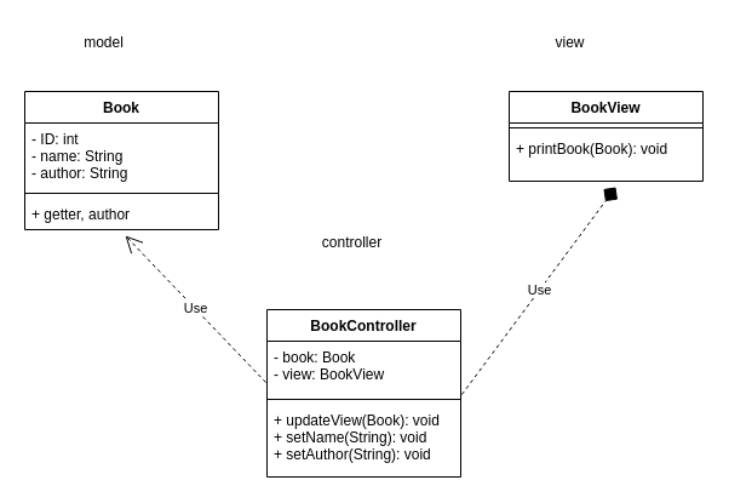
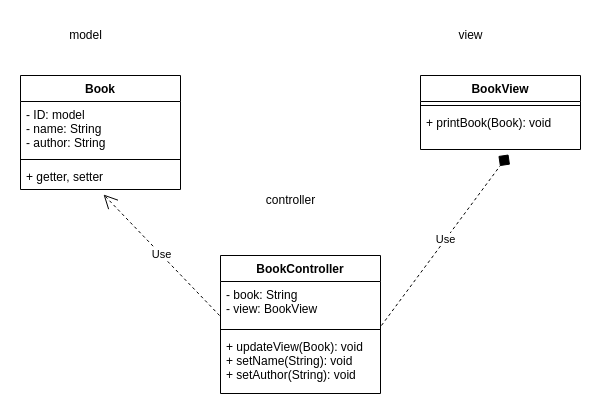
  <mxCell id="0" />
  <mxCell id="1" parent="0" />
  <mxCell id="2" value="Book" style="swimlane;fontStyle=1;align=center;verticalAlign=top;childLayout=stackLayout;horizontal=1;startSize=26;horizontalStack=0;resizeParent=1;resizeParentMax=0;resizeLast=0;collapsible=1;marginBottom=0;" parent="1" vertex="1"><mxGeometry x="20" y="75" width="160" height="114" as="geometry" /></mxCell>
- <mxCell id="3" value="- ID: int&#10;- name: String&#10;- author: String" style="text;strokeColor=none;fillColor=none;align=left;verticalAlign=top;spacingLeft=4;spacingRight=4;overflow=hidden;rotatable=0;points=[[0,0.5],[1,0.5]];portConstraint=eastwest;" parent="2" vertex="1"><mxGeometry y="26" width="160" height="54" as="geometry" /></mxCell>
+ <mxCell id="3" value="- ID: model&#10;- name: String&#10;- author: String" style="text;strokeColor=none;fillColor=none;align=left;verticalAlign=top;spacingLeft=4;spacingRight=4;overflow=hidden;rotatable=0;points=[[0,0.5],[1,0.5]];portConstraint=eastwest;" parent="2" vertex="1"><mxGeometry y="26" width="160" height="54" as="geometry" /></mxCell>
  <mxCell id="4" value="" style="line;strokeWidth=1;fillColor=none;align=left;verticalAlign=middle;spacingTop=-1;spacingLeft=3;spacingRight=3;rotatable=0;labelPosition=right;points=[];portConstraint=eastwest;strokeColor=inherit;" parent="2" vertex="1"><mxGeometry y="80" width="160" height="8" as="geometry" /></mxCell>
- <mxCell id="5" value="+ getter, author" style="text;strokeColor=none;fillColor=none;align=left;verticalAlign=top;spacingLeft=4;spacingRight=4;overflow=hidden;rotatable=0;points=[[0,0.5],[1,0.5]];portConstraint=eastwest;" parent="2" vertex="1"><mxGeometry y="88" width="160" height="26" as="geometry" /></mxCell>
+ <mxCell id="5" value="+ getter, setter" style="text;strokeColor=none;fillColor=none;align=left;verticalAlign=top;spacingLeft=4;spacingRight=4;overflow=hidden;rotatable=0;points=[[0,0.5],[1,0.5]];portConstraint=eastwest;" parent="2" vertex="1"><mxGeometry y="88" width="160" height="26" as="geometry" /></mxCell>
  <mxCell id="6" value="BookView" style="swimlane;fontStyle=1;align=center;verticalAlign=top;childLayout=stackLayout;horizontal=1;startSize=26;horizontalStack=0;resizeParent=1;resizeParentMax=0;resizeLast=0;collapsible=1;marginBottom=0;" parent="1" vertex="1"><mxGeometry x="420" y="75" width="160" height="74" as="geometry" /></mxCell>
  <mxCell id="7" value="" style="line;strokeWidth=1;fillColor=none;align=left;verticalAlign=middle;spacingTop=-1;spacingLeft=3;spacingRight=3;rotatable=0;labelPosition=right;points=[];portConstraint=eastwest;strokeColor=inherit;" parent="6" vertex="1"><mxGeometry y="26" width="160" height="8" as="geometry" /></mxCell>
  <mxCell id="8" value="+ printBook(Book): void" style="text;strokeColor=none;fillColor=none;align=left;verticalAlign=top;spacingLeft=4;spacingRight=4;overflow=hidden;rotatable=0;points=[[0,0.5],[1,0.5]];portConstraint=eastwest;" parent="6" vertex="1"><mxGeometry y="34" width="160" height="40" as="geometry" /></mxCell>
  <mxCell id="9" value="BookController" style="swimlane;fontStyle=1;align=center;verticalAlign=top;childLayout=stackLayout;horizontal=1;startSize=26;horizontalStack=0;resizeParent=1;resizeParentMax=0;resizeLast=0;collapsible=1;marginBottom=0;" parent="1" vertex="1"><mxGeometry x="220" y="255" width="160" height="138" as="geometry" /></mxCell>
- <mxCell id="10" value="- book: Book&#10;- view: BookView" style="text;strokeColor=none;fillColor=none;align=left;verticalAlign=top;spacingLeft=4;spacingRight=4;overflow=hidden;rotatable=0;points=[[0,0.5],[1,0.5]];portConstraint=eastwest;" parent="9" vertex="1"><mxGeometry y="26" width="160" height="44" as="geometry" /></mxCell>
+ <mxCell id="10" value="- book: String&#10;- view: BookView" style="text;strokeColor=none;fillColor=none;align=left;verticalAlign=top;spacingLeft=4;spacingRight=4;overflow=hidden;rotatable=0;points=[[0,0.5],[1,0.5]];portConstraint=eastwest;" parent="9" vertex="1"><mxGeometry y="26" width="160" height="44" as="geometry" /></mxCell>
  <mxCell id="11" value="" style="line;strokeWidth=1;fillColor=none;align=left;verticalAlign=middle;spacingTop=-1;spacingLeft=3;spacingRight=3;rotatable=0;labelPosition=right;points=[];portConstraint=eastwest;strokeColor=inherit;" parent="9" vertex="1"><mxGeometry y="70" width="160" height="8" as="geometry" /></mxCell>
  <mxCell id="12" value="+ updateView(Book): void&#10;+ setName(String): void&#10;+ setAuthor(String): void" style="text;strokeColor=none;fillColor=none;align=left;verticalAlign=top;spacingLeft=4;spacingRight=4;overflow=hidden;rotatable=0;points=[[0,0.5],[1,0.5]];portConstraint=eastwest;" parent="9" vertex="1"><mxGeometry y="78" width="160" height="60" as="geometry" /></mxCell>
  <mxCell id="13" value="model" style="text;html=1;align=center;verticalAlign=middle;resizable=0;points=[];autosize=1;strokeColor=none;fillColor=none;" parent="1" vertex="1"><mxGeometry x="55" y="20" width="60" height="30" as="geometry" /></mxCell>
  <mxCell id="14" value="view" style="text;html=1;align=center;verticalAlign=middle;resizable=0;points=[];autosize=1;strokeColor=none;fillColor=none;" parent="1" vertex="1"><mxGeometry x="445" y="20" width="50" height="30" as="geometry" /></mxCell>
  <mxCell id="15" value="controller" style="text;html=1;align=center;verticalAlign=middle;resizable=0;points=[];autosize=1;strokeColor=none;fillColor=none;" parent="1" vertex="1"><mxGeometry x="255" y="185" width="70" height="30" as="geometry" /></mxCell>
  <mxCell id="16" value="Use" style="endArrow=open;endSize=12;dashed=1;html=1;rounded=0;entryX=0.519;entryY=1.192;entryDx=0;entryDy=0;entryPerimeter=0;exitX=-0.006;exitY=0.773;exitDx=0;exitDy=0;exitPerimeter=0;" parent="1" source="10" target="5" edge="1"><mxGeometry width="160" relative="1" as="geometry"><mxPoint x="40" y="335" as="sourcePoint" /><mxPoint x="200" y="335" as="targetPoint" /></mxGeometry></mxCell>
  <mxCell id="17" value="Use" style="endArrow=diamond;endSize=12;dashed=1;html=1;rounded=0;entryX=0.55;entryY=1.125;entryDx=0;entryDy=0;entryPerimeter=0;exitX=1.006;exitY=1;exitDx=0;exitDy=0;exitPerimeter=0;" parent="1" source="10" target="8" edge="1"><mxGeometry width="160" relative="1" as="geometry"><mxPoint x="350" y="225" as="sourcePoint" /><mxPoint x="510" y="225" as="targetPoint" /></mxGeometry></mxCell>
